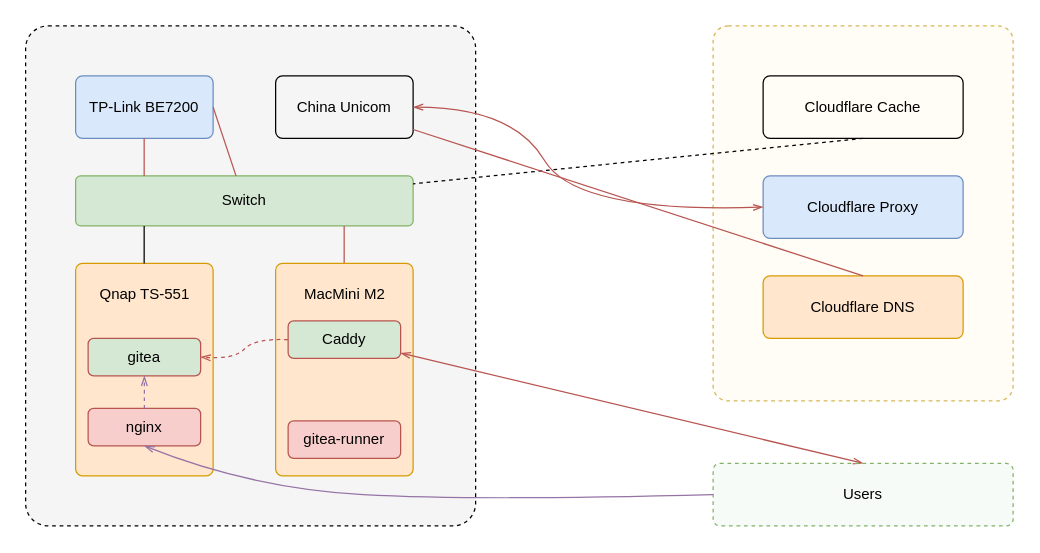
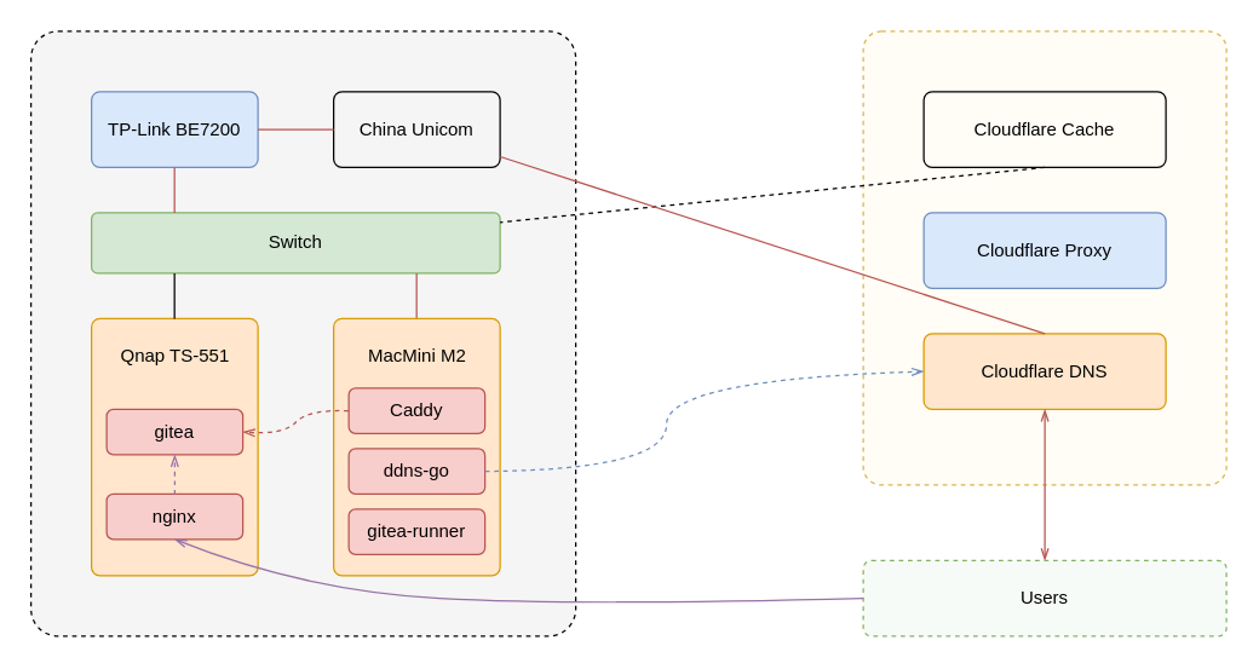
  <mxCell id="0" />
  <mxCell id="1" parent="0" />
  <mxCell id="2" value="" style="group" vertex="1" connectable="0" parent="1"><mxGeometry x="20" y="20" width="790" height="400" as="geometry" /></mxCell>
  <mxCell id="3" value="" style="rounded=1;whiteSpace=wrap;html=1;dashed=1;arcSize=5;fillOpacity=20;fillColor=#fff2cc;strokeColor=#d6b656;" parent="2" vertex="1"><mxGeometry x="550" width="240" height="300" as="geometry" /></mxCell>
  <mxCell id="4" value="" style="rounded=1;whiteSpace=wrap;html=1;dashed=1;fillColor=#CCCCCC;strokeColor=#000000;arcSize=5;fillOpacity=20;" parent="2" vertex="1"><mxGeometry width="360" height="400" as="geometry" /></mxCell>
  <mxCell id="5" value="Switch" style="rounded=1;whiteSpace=wrap;html=1;fillOpacity=100;arcSize=10;fillColor=#d5e8d4;strokeColor=#82b366;" parent="2" vertex="1"><mxGeometry x="40" y="120" width="270" height="40" as="geometry" /></mxCell>
  <mxCell id="6" value="China Unicom" style="rounded=1;whiteSpace=wrap;html=1;fillOpacity=100;arcSize=11;fillColor=none;" parent="2" vertex="1"><mxGeometry x="200" y="40" width="110" height="50" as="geometry" /></mxCell>
  <mxCell id="7" value="TP-Link BE7200" style="rounded=1;whiteSpace=wrap;html=1;fillOpacity=100;arcSize=11;fillColor=#dae8fc;strokeColor=#6c8ebf;" parent="2" vertex="1"><mxGeometry x="40" y="40" width="110" height="50" as="geometry" /></mxCell>
  <mxCell id="8" value="" style="rounded=1;whiteSpace=wrap;html=1;fillOpacity=100;arcSize=5;imageHeight=24;fillColor=#ffe6cc;strokeColor=#d79b00;" parent="2" vertex="1"><mxGeometry x="40" y="190" width="110" height="170" as="geometry" /></mxCell>
- <mxCell id="9" value="" style="endArrow=none;html=1;rounded=0;fontFamily=Helvetica;fontSize=12;fontColor=default;strokeWidth=1;exitX=1;exitY=0.5;exitDx=0;exitDy=0;fillColor=#f8cecc;strokeColor=#b85450;" parent="2" source="7" target="5" edge="1"><mxGeometry width="50" height="50" relative="1" as="geometry"><mxPoint x="225" y="120" as="sourcePoint" /><mxPoint x="225.0" y="90" as="targetPoint" /></mxGeometry></mxCell>
+ <mxCell id="9" value="" style="endArrow=none;html=1;rounded=0;fontFamily=Helvetica;fontSize=12;fontColor=default;entryX=0;entryY=0.5;entryDx=0;entryDy=0;strokeWidth=1;exitX=1;exitY=0.5;exitDx=0;exitDy=0;fillColor=#f8cecc;strokeColor=#b85450;" parent="2" source="7" target="6" edge="1"><mxGeometry width="50" height="50" relative="1" as="geometry"><mxPoint x="225" y="120" as="sourcePoint" /><mxPoint x="225.0" y="90" as="targetPoint" /></mxGeometry></mxCell>
  <mxCell id="10" value="" style="endArrow=none;html=1;rounded=0;fontFamily=Helvetica;fontSize=12;fontColor=default;entryX=0.5;entryY=1;entryDx=0;entryDy=0;strokeWidth=1;fillColor=#f8cecc;strokeColor=#b85450;" parent="2" edge="1"><mxGeometry width="50" height="50" relative="1" as="geometry"><mxPoint x="94.83" y="120" as="sourcePoint" /><mxPoint x="94.83" y="90" as="targetPoint" /></mxGeometry></mxCell>
  <mxCell id="11" value="" style="endArrow=none;html=1;rounded=0;fontFamily=Helvetica;fontSize=12;fontColor=default;entryX=0.5;entryY=1;entryDx=0;entryDy=0;strokeWidth=1;" parent="2" edge="1"><mxGeometry width="50" height="50" relative="1" as="geometry"><mxPoint x="94.83" y="190" as="sourcePoint" /><mxPoint x="94.83" y="160" as="targetPoint" /></mxGeometry></mxCell>
  <mxCell id="12" value="" style="endArrow=none;html=1;rounded=0;fontFamily=Helvetica;fontSize=12;fontColor=default;entryX=0.5;entryY=1;entryDx=0;entryDy=0;strokeWidth=1;fillColor=#f8cecc;strokeColor=#b85450;" parent="2" edge="1"><mxGeometry width="50" height="50" relative="1" as="geometry"><mxPoint x="254.83" y="190" as="sourcePoint" /><mxPoint x="254.83" y="160" as="targetPoint" /></mxGeometry></mxCell>
  <mxCell id="13" value="Qnap TS-551" style="text;html=1;align=center;verticalAlign=middle;whiteSpace=wrap;rounded=0;fontFamily=Helvetica;fontSize=12;fontColor=default;" parent="2" vertex="1"><mxGeometry x="52.5" y="200" width="85" height="30" as="geometry" /></mxCell>
- <mxCell id="14" value="gitea" style="rounded=1;whiteSpace=wrap;html=1;align=center;verticalAlign=middle;fontFamily=Helvetica;fontSize=12;glass=0;shadow=0;fillColor=#d5e8d4;strokeColor=#b85450;strokeWidth=1;" parent="2" vertex="1"><mxGeometry x="50" y="250" width="90" height="30" as="geometry" /></mxCell>
+ <mxCell id="14" value="gitea" style="rounded=1;whiteSpace=wrap;html=1;align=center;verticalAlign=middle;fontFamily=Helvetica;fontSize=12;glass=0;shadow=0;fillColor=#f8cecc;strokeColor=#b85450;strokeWidth=1;" parent="2" vertex="1"><mxGeometry x="50" y="250" width="90" height="30" as="geometry" /></mxCell>
  <mxCell id="15" value="nginx" style="rounded=1;whiteSpace=wrap;html=1;align=center;verticalAlign=middle;fontFamily=Helvetica;fontSize=12;glass=0;shadow=0;fillColor=#f8cecc;strokeColor=#b85450;strokeWidth=1;" parent="2" vertex="1"><mxGeometry x="50" y="306" width="90" height="30" as="geometry" /></mxCell>
  <mxCell id="16" value="" style="rounded=1;whiteSpace=wrap;html=1;fillOpacity=100;arcSize=5;imageHeight=24;fillColor=#ffe6cc;strokeColor=#d79b00;" parent="2" vertex="1"><mxGeometry x="200" y="190" width="110" height="170" as="geometry" /></mxCell>
- <mxCell id="17" value="Caddy" style="rounded=1;whiteSpace=wrap;html=1;align=center;verticalAlign=middle;fontFamily=Helvetica;fontSize=12;glass=0;shadow=0;fillColor=#d5e8d4;strokeColor=#b85450;strokeWidth=1;" parent="2" vertex="1"><mxGeometry x="210" y="236" width="90" height="30" as="geometry" /></mxCell>
+ <mxCell id="17" value="Caddy" style="rounded=1;whiteSpace=wrap;html=1;align=center;verticalAlign=middle;fontFamily=Helvetica;fontSize=12;glass=0;shadow=0;fillColor=#f8cecc;strokeColor=#b85450;strokeWidth=1;" parent="2" vertex="1"><mxGeometry x="210" y="236" width="90" height="30" as="geometry" /></mxCell>
  <mxCell id="18" value="MacMini M2" style="text;html=1;align=center;verticalAlign=middle;whiteSpace=wrap;rounded=0;fontFamily=Helvetica;fontSize=12;fontColor=default;" parent="2" vertex="1"><mxGeometry x="212.5" y="200" width="85" height="30" as="geometry" /></mxCell>
+ <mxCell id="19" value="ddns-go" style="rounded=1;whiteSpace=wrap;html=1;align=center;verticalAlign=middle;fontFamily=Helvetica;fontSize=12;glass=0;shadow=0;fillColor=#f8cecc;strokeColor=#b85450;strokeWidth=1;" parent="2" vertex="1"><mxGeometry x="210" y="276" width="90" height="30" as="geometry" /></mxCell>
  <mxCell id="20" value="gitea-runner" style="rounded=1;whiteSpace=wrap;html=1;align=center;verticalAlign=middle;fontFamily=Helvetica;fontSize=12;glass=0;shadow=0;fillColor=#f8cecc;strokeColor=#b85450;strokeWidth=1;" parent="2" vertex="1"><mxGeometry x="210" y="316" width="90" height="30" as="geometry" /></mxCell>
  <mxCell id="21" value="" style="curved=1;endArrow=openThin;html=1;rounded=0;fontFamily=Helvetica;fontSize=12;fontColor=default;exitX=0;exitY=0.5;exitDx=0;exitDy=0;entryX=1;entryY=0.5;entryDx=0;entryDy=0;endFill=0;dashed=1;fillColor=#f8cecc;strokeColor=#b85450;" parent="2" source="17" target="14" edge="1"><mxGeometry width="50" height="50" relative="1" as="geometry"><mxPoint x="80" y="240" as="sourcePoint" /><mxPoint x="130" y="190" as="targetPoint" /><Array as="points"><mxPoint x="183" y="250" /><mxPoint x="167" y="267" /></Array></mxGeometry></mxCell>
  <mxCell id="22" value="Cloudflare DNS" style="rounded=1;whiteSpace=wrap;html=1;strokeColor=#d79b00;align=center;verticalAlign=middle;fontFamily=Helvetica;fontSize=12;fillColor=#ffe6cc;arcSize=11;" parent="2" vertex="1"><mxGeometry x="590" y="200" width="160" height="50" as="geometry" /></mxCell>
  <mxCell id="23" value="Cloudflare Proxy" style="rounded=1;whiteSpace=wrap;html=1;strokeColor=#6c8ebf;align=center;verticalAlign=middle;fontFamily=Helvetica;fontSize=12;fillColor=#dae8fc;arcSize=11;" parent="2" vertex="1"><mxGeometry x="590" y="120" width="160" height="50" as="geometry" /></mxCell>
  <mxCell id="24" value="Cloudflare Cache" style="rounded=1;whiteSpace=wrap;html=1;strokeColor=default;align=center;verticalAlign=middle;fontFamily=Helvetica;fontSize=12;fontColor=default;fillColor=none;arcSize=11;" parent="2" vertex="1"><mxGeometry x="590" y="40" width="160" height="50" as="geometry" /></mxCell>
  <mxCell id="25" value="" style="endArrow=none;dashed=1;html=1;strokeWidth=1;rounded=0;fontFamily=Helvetica;fontSize=12;fontColor=default;exitX=0.5;exitY=1;exitDx=0;exitDy=0;" parent="2" source="24" target="5" edge="1"><mxGeometry width="50" height="50" relative="1" as="geometry"><mxPoint x="560" y="240" as="sourcePoint" /><mxPoint x="610" y="190" as="targetPoint" /></mxGeometry></mxCell>
- <mxCell id="26" value="" style="curved=1;endArrow=openThin;html=1;rounded=0;fontFamily=Helvetica;fontSize=12;fontColor=default;exitX=1;exitY=0.5;exitDx=0;exitDy=0;entryX=0;entryY=0.5;entryDx=0;entryDy=0;startArrow=openThin;startFill=0;endFill=0;fillColor=#f8cecc;strokeColor=#b85450;" parent="2" source="6" target="23" edge="1"><mxGeometry width="50" height="50" relative="1" as="geometry"><mxPoint x="400" y="100" as="sourcePoint" /><mxPoint x="520" y="190" as="targetPoint" /><Array as="points"><mxPoint x="390" y="65" /><mxPoint x="440" y="150" /></Array></mxGeometry></mxCell>
  <mxCell id="27" value="" style="endArrow=none;html=1;rounded=0;fontFamily=Helvetica;fontSize=12;fontColor=default;strokeWidth=1;fillColor=#f8cecc;strokeColor=#b85450;exitX=0.5;exitY=0;exitDx=0;exitDy=0;" parent="2" source="22" target="6" edge="1"><mxGeometry width="50" height="50" relative="1" as="geometry"><mxPoint x="670" y="200" as="sourcePoint" /><mxPoint x="670" y="170" as="targetPoint" /></mxGeometry></mxCell>
- <mxCell id="28" value="" style="endArrow=openThin;html=1;rounded=0;fontFamily=Helvetica;fontSize=12;fontColor=default;exitX=0.5;exitY=0;exitDx=0;exitDy=0;fillColor=#f8cecc;strokeColor=#b85450;endFill=0;startArrow=openThin;startFill=0;" parent="2" source="29" target="17" edge="1"><mxGeometry width="50" height="50" relative="1" as="geometry"><mxPoint x="670" y="320" as="sourcePoint" /><mxPoint x="610" y="290" as="targetPoint" /></mxGeometry></mxCell>
+ <mxCell id="28" value="" style="endArrow=openThin;html=1;rounded=0;fontFamily=Helvetica;fontSize=12;fontColor=default;entryX=0.5;entryY=1;entryDx=0;entryDy=0;exitX=0.5;exitY=0;exitDx=0;exitDy=0;fillColor=#f8cecc;strokeColor=#b85450;endFill=0;startArrow=openThin;startFill=0;" parent="2" source="29" target="22" edge="1"><mxGeometry width="50" height="50" relative="1" as="geometry"><mxPoint x="670" y="320" as="sourcePoint" /><mxPoint x="610" y="290" as="targetPoint" /></mxGeometry></mxCell>
  <mxCell id="29" value="Users" style="rounded=1;whiteSpace=wrap;html=1;strokeColor=#82b366;align=center;verticalAlign=middle;fontFamily=Helvetica;fontSize=12;fillColor=#d5e8d4;arcSize=11;dashed=1;fillOpacity=20;" parent="2" vertex="1"><mxGeometry x="550" y="350" width="240" height="50" as="geometry" /></mxCell>
+ <mxCell id="30" value="" style="curved=1;endArrow=openThin;html=1;rounded=0;fontFamily=Helvetica;fontSize=12;fontColor=default;exitX=1;exitY=0.5;exitDx=0;exitDy=0;entryX=0;entryY=0.5;entryDx=0;entryDy=0;startArrow=none;startFill=0;endFill=0;fillColor=#dae8fc;strokeColor=#6c8ebf;dashed=1;" parent="2" source="19" target="22" edge="1"><mxGeometry width="50" height="50" relative="1" as="geometry"><mxPoint x="340" y="190" as="sourcePoint" /><mxPoint x="500" y="270" as="targetPoint" /><Array as="points"><mxPoint x="420" y="290" /><mxPoint x="420" y="230" /></Array></mxGeometry></mxCell>
  <mxCell id="31" value="" style="curved=1;endArrow=openThin;html=1;rounded=0;fontFamily=Helvetica;fontSize=12;fontColor=default;exitX=0;exitY=0.5;exitDx=0;exitDy=0;entryX=0.5;entryY=1;entryDx=0;entryDy=0;endFill=0;fillColor=#e1d5e7;strokeColor=#9673a6;" parent="2" source="29" target="15" edge="1"><mxGeometry width="50" height="50" relative="1" as="geometry"><mxPoint x="250" y="261" as="sourcePoint" /><mxPoint x="210" y="275" as="targetPoint" /><Array as="points"><mxPoint x="360" y="380" /><mxPoint x="180" y="370" /></Array></mxGeometry></mxCell>
  <mxCell id="32" value="" style="curved=1;endArrow=openThin;html=1;rounded=0;fontFamily=Helvetica;fontSize=12;fontColor=default;exitX=0.5;exitY=0;exitDx=0;exitDy=0;entryX=0.5;entryY=1;entryDx=0;entryDy=0;endFill=0;dashed=1;fillColor=#e1d5e7;strokeColor=#9673a6;" parent="2" source="15" target="14" edge="1"><mxGeometry width="50" height="50" relative="1" as="geometry"><mxPoint x="190" y="261" as="sourcePoint" /><mxPoint x="150" y="275" as="targetPoint" /><Array as="points" /></mxGeometry></mxCell>
